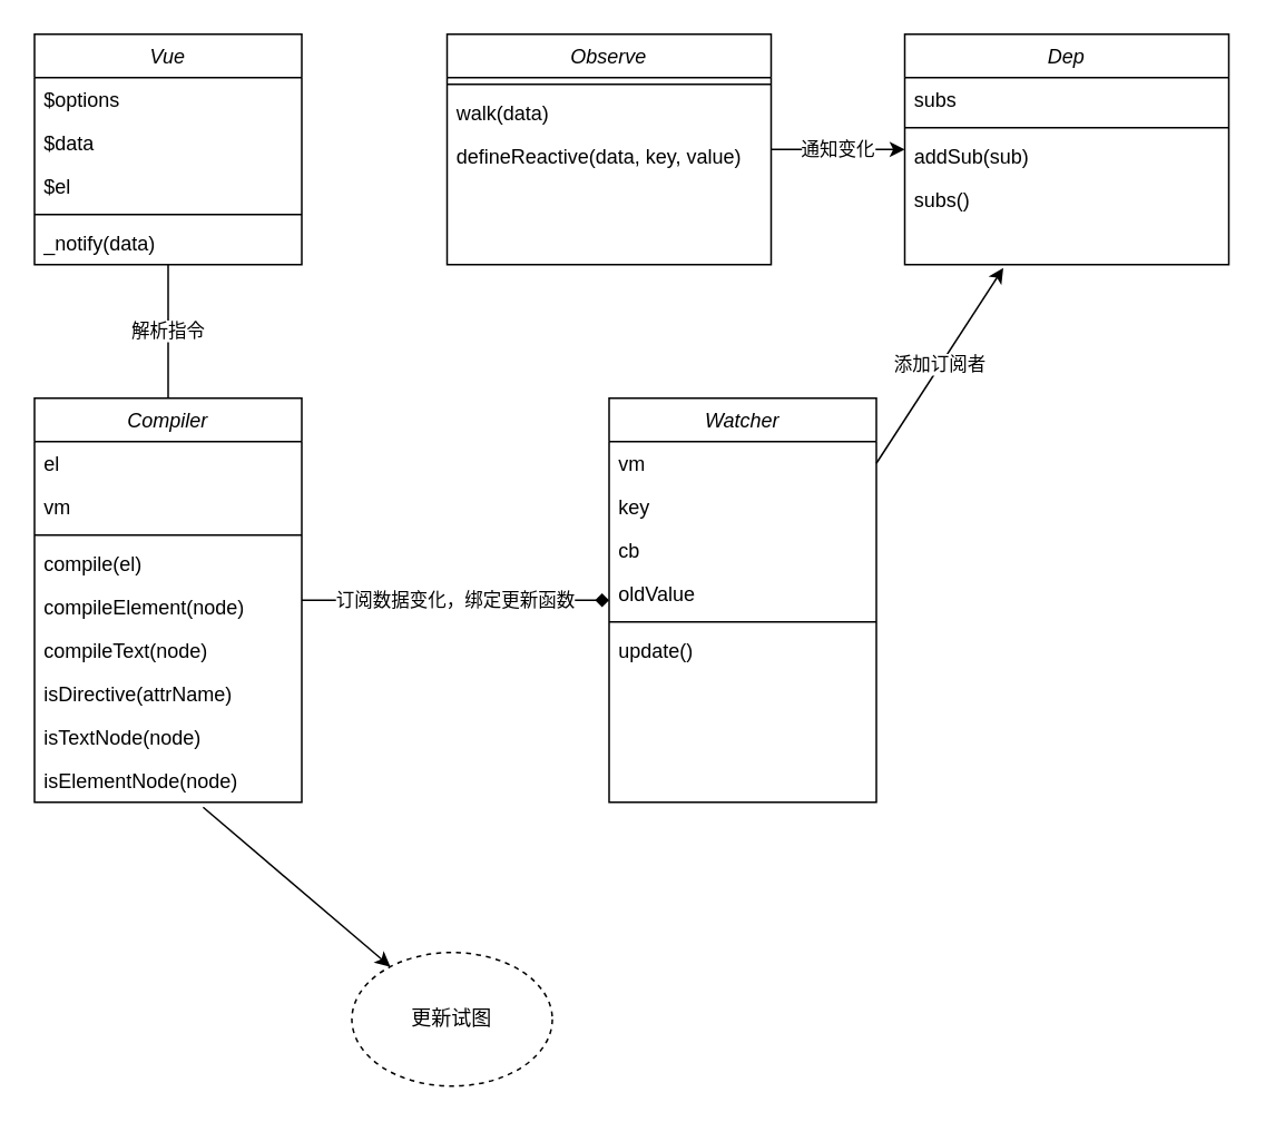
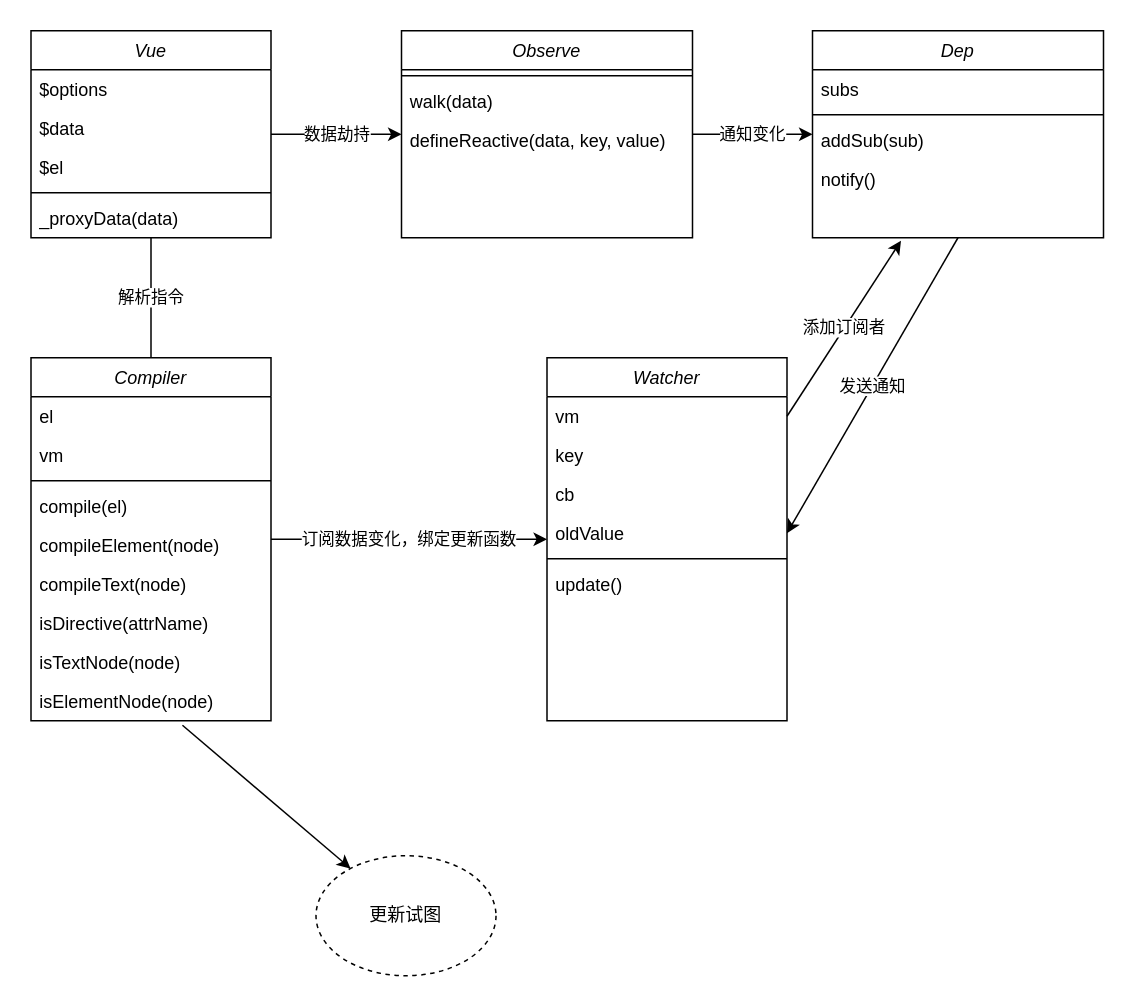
  <mxCell id="0" />
  <mxCell id="1" parent="0" />
+ <mxCell id="2" value="数据劫持" style="edgeStyle=orthogonalEdgeStyle;rounded=0;orthogonalLoop=1;jettySize=auto;html=1;" parent="1" source="4" target="11" edge="1"><mxGeometry relative="1" as="geometry" /></mxCell>
  <mxCell id="3" value="解析指令" style="edgeStyle=orthogonalEdgeStyle;rounded=0;orthogonalLoop=1;jettySize=auto;html=1;endArrow=none;" parent="1" source="4" target="16" edge="1"><mxGeometry relative="1" as="geometry" /></mxCell>
  <mxCell id="4" value="Vue" style="swimlane;fontStyle=2;align=center;verticalAlign=top;childLayout=stackLayout;horizontal=1;startSize=26;horizontalStack=0;resizeParent=1;resizeLast=0;collapsible=1;marginBottom=0;rounded=0;shadow=0;strokeWidth=1;" parent="1" vertex="1"><mxGeometry x="20" y="20" width="160" height="138" as="geometry"><mxRectangle x="230" y="140" width="160" height="26" as="alternateBounds" /></mxGeometry></mxCell>
  <mxCell id="5" value="$options" style="text;align=left;verticalAlign=top;spacingLeft=4;spacingRight=4;overflow=hidden;rotatable=0;points=[[0,0.5],[1,0.5]];portConstraint=eastwest;" parent="4" vertex="1"><mxGeometry y="26" width="160" height="26" as="geometry" /></mxCell>
  <mxCell id="6" value="$data" style="text;align=left;verticalAlign=top;spacingLeft=4;spacingRight=4;overflow=hidden;rotatable=0;points=[[0,0.5],[1,0.5]];portConstraint=eastwest;rounded=0;shadow=0;html=0;" parent="4" vertex="1"><mxGeometry y="52" width="160" height="26" as="geometry" /></mxCell>
  <mxCell id="7" value="$el" style="text;align=left;verticalAlign=top;spacingLeft=4;spacingRight=4;overflow=hidden;rotatable=0;points=[[0,0.5],[1,0.5]];portConstraint=eastwest;rounded=0;shadow=0;html=0;" parent="4" vertex="1"><mxGeometry y="78" width="160" height="26" as="geometry" /></mxCell>
  <mxCell id="8" value="" style="line;html=1;strokeWidth=1;align=left;verticalAlign=middle;spacingTop=-1;spacingLeft=3;spacingRight=3;rotatable=0;labelPosition=right;points=[];portConstraint=eastwest;" parent="4" vertex="1"><mxGeometry y="104" width="160" height="8" as="geometry" /></mxCell>
- <mxCell id="9" value="_notify(data)" style="text;align=left;verticalAlign=top;spacingLeft=4;spacingRight=4;overflow=hidden;rotatable=0;points=[[0,0.5],[1,0.5]];portConstraint=eastwest;" parent="4" vertex="1"><mxGeometry y="112" width="160" height="26" as="geometry" /></mxCell>
+ <mxCell id="9" value="_proxyData(data)" style="text;align=left;verticalAlign=top;spacingLeft=4;spacingRight=4;overflow=hidden;rotatable=0;points=[[0,0.5],[1,0.5]];portConstraint=eastwest;" parent="4" vertex="1"><mxGeometry y="112" width="160" height="26" as="geometry" /></mxCell>
  <mxCell id="10" value="通知变化" style="edgeStyle=orthogonalEdgeStyle;rounded=0;orthogonalLoop=1;jettySize=auto;html=1;" parent="1" source="11" target="26" edge="1"><mxGeometry relative="1" as="geometry" /></mxCell>
  <mxCell id="11" value="Observe" style="swimlane;fontStyle=2;align=center;verticalAlign=top;childLayout=stackLayout;horizontal=1;startSize=26;horizontalStack=0;resizeParent=1;resizeLast=0;collapsible=1;marginBottom=0;rounded=0;shadow=0;strokeWidth=1;" parent="1" vertex="1"><mxGeometry x="267" y="20" width="194" height="138" as="geometry"><mxRectangle x="230" y="140" width="160" height="26" as="alternateBounds" /></mxGeometry></mxCell>
  <mxCell id="12" value="" style="line;html=1;strokeWidth=1;align=left;verticalAlign=middle;spacingTop=-1;spacingLeft=3;spacingRight=3;rotatable=0;labelPosition=right;points=[];portConstraint=eastwest;" parent="11" vertex="1"><mxGeometry y="26" width="194" height="8" as="geometry" /></mxCell>
  <mxCell id="13" value="walk(data)" style="text;align=left;verticalAlign=top;spacingLeft=4;spacingRight=4;overflow=hidden;rotatable=0;points=[[0,0.5],[1,0.5]];portConstraint=eastwest;" parent="11" vertex="1"><mxGeometry y="34" width="194" height="26" as="geometry" /></mxCell>
  <mxCell id="14" value="defineReactive(data, key, value)" style="text;align=left;verticalAlign=top;spacingLeft=4;spacingRight=4;overflow=hidden;rotatable=0;points=[[0,0.5],[1,0.5]];portConstraint=eastwest;" parent="11" vertex="1"><mxGeometry y="60" width="194" height="26" as="geometry" /></mxCell>
- <mxCell id="15" value="订阅数据变化，绑定更新函数" style="edgeStyle=orthogonalEdgeStyle;rounded=0;orthogonalLoop=1;jettySize=auto;html=1;endArrow=diamond;" parent="1" source="16" target="31" edge="1"><mxGeometry relative="1" as="geometry" /></mxCell>
+ <mxCell id="15" value="订阅数据变化，绑定更新函数" style="edgeStyle=orthogonalEdgeStyle;rounded=0;orthogonalLoop=1;jettySize=auto;html=1;" parent="1" source="16" target="31" edge="1"><mxGeometry relative="1" as="geometry" /></mxCell>
  <mxCell id="16" value="Compiler" style="swimlane;fontStyle=2;align=center;verticalAlign=top;childLayout=stackLayout;horizontal=1;startSize=26;horizontalStack=0;resizeParent=1;resizeLast=0;collapsible=1;marginBottom=0;rounded=0;shadow=0;strokeWidth=1;" parent="1" vertex="1"><mxGeometry x="20" y="238" width="160" height="242" as="geometry"><mxRectangle x="230" y="140" width="160" height="26" as="alternateBounds" /></mxGeometry></mxCell>
  <mxCell id="17" value="el" style="text;align=left;verticalAlign=top;spacingLeft=4;spacingRight=4;overflow=hidden;rotatable=0;points=[[0,0.5],[1,0.5]];portConstraint=eastwest;" parent="16" vertex="1"><mxGeometry y="26" width="160" height="26" as="geometry" /></mxCell>
  <mxCell id="18" value="vm" style="text;align=left;verticalAlign=top;spacingLeft=4;spacingRight=4;overflow=hidden;rotatable=0;points=[[0,0.5],[1,0.5]];portConstraint=eastwest;rounded=0;shadow=0;html=0;" parent="16" vertex="1"><mxGeometry y="52" width="160" height="26" as="geometry" /></mxCell>
  <mxCell id="19" value="" style="line;html=1;strokeWidth=1;align=left;verticalAlign=middle;spacingTop=-1;spacingLeft=3;spacingRight=3;rotatable=0;labelPosition=right;points=[];portConstraint=eastwest;" parent="16" vertex="1"><mxGeometry y="78" width="160" height="8" as="geometry" /></mxCell>
  <mxCell id="20" value="compile(el)" style="text;align=left;verticalAlign=top;spacingLeft=4;spacingRight=4;overflow=hidden;rotatable=0;points=[[0,0.5],[1,0.5]];portConstraint=eastwest;" parent="16" vertex="1"><mxGeometry y="86" width="160" height="26" as="geometry" /></mxCell>
  <mxCell id="21" value="compileElement(node)" style="text;align=left;verticalAlign=top;spacingLeft=4;spacingRight=4;overflow=hidden;rotatable=0;points=[[0,0.5],[1,0.5]];portConstraint=eastwest;" parent="16" vertex="1"><mxGeometry y="112" width="160" height="26" as="geometry" /></mxCell>
  <mxCell id="22" value="compileText(node)" style="text;align=left;verticalAlign=top;spacingLeft=4;spacingRight=4;overflow=hidden;rotatable=0;points=[[0,0.5],[1,0.5]];portConstraint=eastwest;" parent="16" vertex="1"><mxGeometry y="138" width="160" height="26" as="geometry" /></mxCell>
  <mxCell id="23" value="isDirective(attrName)" style="text;align=left;verticalAlign=top;spacingLeft=4;spacingRight=4;overflow=hidden;rotatable=0;points=[[0,0.5],[1,0.5]];portConstraint=eastwest;" parent="16" vertex="1"><mxGeometry y="164" width="160" height="26" as="geometry" /></mxCell>
  <mxCell id="24" value="isTextNode(node)" style="text;align=left;verticalAlign=top;spacingLeft=4;spacingRight=4;overflow=hidden;rotatable=0;points=[[0,0.5],[1,0.5]];portConstraint=eastwest;" parent="16" vertex="1"><mxGeometry y="190" width="160" height="26" as="geometry" /></mxCell>
  <mxCell id="25" value="isElementNode(node)" style="text;align=left;verticalAlign=top;spacingLeft=4;spacingRight=4;overflow=hidden;rotatable=0;points=[[0,0.5],[1,0.5]];portConstraint=eastwest;" parent="16" vertex="1"><mxGeometry y="216" width="160" height="26" as="geometry" /></mxCell>
  <mxCell id="26" value="Dep" style="swimlane;fontStyle=2;align=center;verticalAlign=top;childLayout=stackLayout;horizontal=1;startSize=26;horizontalStack=0;resizeParent=1;resizeLast=0;collapsible=1;marginBottom=0;rounded=0;shadow=0;strokeWidth=1;" parent="1" vertex="1"><mxGeometry x="541" y="20" width="194" height="138" as="geometry"><mxRectangle x="230" y="140" width="160" height="26" as="alternateBounds" /></mxGeometry></mxCell>
  <mxCell id="27" value="subs" style="text;align=left;verticalAlign=top;spacingLeft=4;spacingRight=4;overflow=hidden;rotatable=0;points=[[0,0.5],[1,0.5]];portConstraint=eastwest;" parent="26" vertex="1"><mxGeometry y="26" width="194" height="26" as="geometry" /></mxCell>
  <mxCell id="28" value="" style="line;html=1;strokeWidth=1;align=left;verticalAlign=middle;spacingTop=-1;spacingLeft=3;spacingRight=3;rotatable=0;labelPosition=right;points=[];portConstraint=eastwest;" parent="26" vertex="1"><mxGeometry y="52" width="194" height="8" as="geometry" /></mxCell>
  <mxCell id="29" value="addSub(sub)" style="text;align=left;verticalAlign=top;spacingLeft=4;spacingRight=4;overflow=hidden;rotatable=0;points=[[0,0.5],[1,0.5]];portConstraint=eastwest;" parent="26" vertex="1"><mxGeometry y="60" width="194" height="26" as="geometry" /></mxCell>
- <mxCell id="30" value="subs()" style="text;align=left;verticalAlign=top;spacingLeft=4;spacingRight=4;overflow=hidden;rotatable=0;points=[[0,0.5],[1,0.5]];portConstraint=eastwest;" parent="26" vertex="1"><mxGeometry y="86" width="194" height="26" as="geometry" /></mxCell>
+ <mxCell id="30" value="notify()" style="text;align=left;verticalAlign=top;spacingLeft=4;spacingRight=4;overflow=hidden;rotatable=0;points=[[0,0.5],[1,0.5]];portConstraint=eastwest;" parent="26" vertex="1"><mxGeometry y="86" width="194" height="26" as="geometry" /></mxCell>
  <mxCell id="31" value="Watcher" style="swimlane;fontStyle=2;align=center;verticalAlign=top;childLayout=stackLayout;horizontal=1;startSize=26;horizontalStack=0;resizeParent=1;resizeLast=0;collapsible=1;marginBottom=0;rounded=0;shadow=0;strokeWidth=1;" parent="1" vertex="1"><mxGeometry x="364" y="238" width="160" height="242" as="geometry"><mxRectangle x="230" y="140" width="160" height="26" as="alternateBounds" /></mxGeometry></mxCell>
  <mxCell id="32" value="vm" style="text;align=left;verticalAlign=top;spacingLeft=4;spacingRight=4;overflow=hidden;rotatable=0;points=[[0,0.5],[1,0.5]];portConstraint=eastwest;" parent="31" vertex="1"><mxGeometry y="26" width="160" height="26" as="geometry" /></mxCell>
  <mxCell id="33" value="key" style="text;align=left;verticalAlign=top;spacingLeft=4;spacingRight=4;overflow=hidden;rotatable=0;points=[[0,0.5],[1,0.5]];portConstraint=eastwest;" parent="31" vertex="1"><mxGeometry y="52" width="160" height="26" as="geometry" /></mxCell>
  <mxCell id="34" value="cb" style="text;align=left;verticalAlign=top;spacingLeft=4;spacingRight=4;overflow=hidden;rotatable=0;points=[[0,0.5],[1,0.5]];portConstraint=eastwest;" parent="31" vertex="1"><mxGeometry y="78" width="160" height="26" as="geometry" /></mxCell>
  <mxCell id="35" value="oldValue" style="text;align=left;verticalAlign=top;spacingLeft=4;spacingRight=4;overflow=hidden;rotatable=0;points=[[0,0.5],[1,0.5]];portConstraint=eastwest;rounded=0;shadow=0;html=0;" parent="31" vertex="1"><mxGeometry y="104" width="160" height="26" as="geometry" /></mxCell>
  <mxCell id="36" value="" style="line;html=1;strokeWidth=1;align=left;verticalAlign=middle;spacingTop=-1;spacingLeft=3;spacingRight=3;rotatable=0;labelPosition=right;points=[];portConstraint=eastwest;" parent="31" vertex="1"><mxGeometry y="130" width="160" height="8" as="geometry" /></mxCell>
  <mxCell id="37" value="update()" style="text;align=left;verticalAlign=top;spacingLeft=4;spacingRight=4;overflow=hidden;rotatable=0;points=[[0,0.5],[1,0.5]];portConstraint=eastwest;" parent="31" vertex="1"><mxGeometry y="138" width="160" height="26" as="geometry" /></mxCell>
+ <mxCell id="38" value="发送通知" style="endArrow=classic;html=1;rounded=0;exitX=0.5;exitY=1;exitDx=0;exitDy=0;entryX=1;entryY=0.5;entryDx=0;entryDy=0;" parent="1" source="26" target="35" edge="1"><mxGeometry width="50" height="50" relative="1" as="geometry"><mxPoint x="340" y="280" as="sourcePoint" /><mxPoint x="390" y="230" as="targetPoint" /></mxGeometry></mxCell>
  <mxCell id="39" value="添加订阅者" style="endArrow=classic;html=1;exitX=1;exitY=0.5;exitDx=0;exitDy=0;" edge="1" parent="1" source="32"><mxGeometry width="50" height="50" relative="1" as="geometry"><mxPoint x="360" y="310" as="sourcePoint" /><mxPoint x="600" y="160" as="targetPoint" /></mxGeometry></mxCell>
  <mxCell id="40" value="更新试图" style="ellipse;whiteSpace=wrap;html=1;dashed=1;" vertex="1" parent="1"><mxGeometry x="210" y="570" width="120" height="80" as="geometry" /></mxCell>
  <mxCell id="41" value="" style="endArrow=classic;html=1;exitX=0.631;exitY=1.115;exitDx=0;exitDy=0;exitPerimeter=0;" edge="1" parent="1" source="25" target="40"><mxGeometry width="50" height="50" relative="1" as="geometry"><mxPoint x="360" y="420" as="sourcePoint" /><mxPoint x="200" y="520" as="targetPoint" /></mxGeometry></mxCell>
